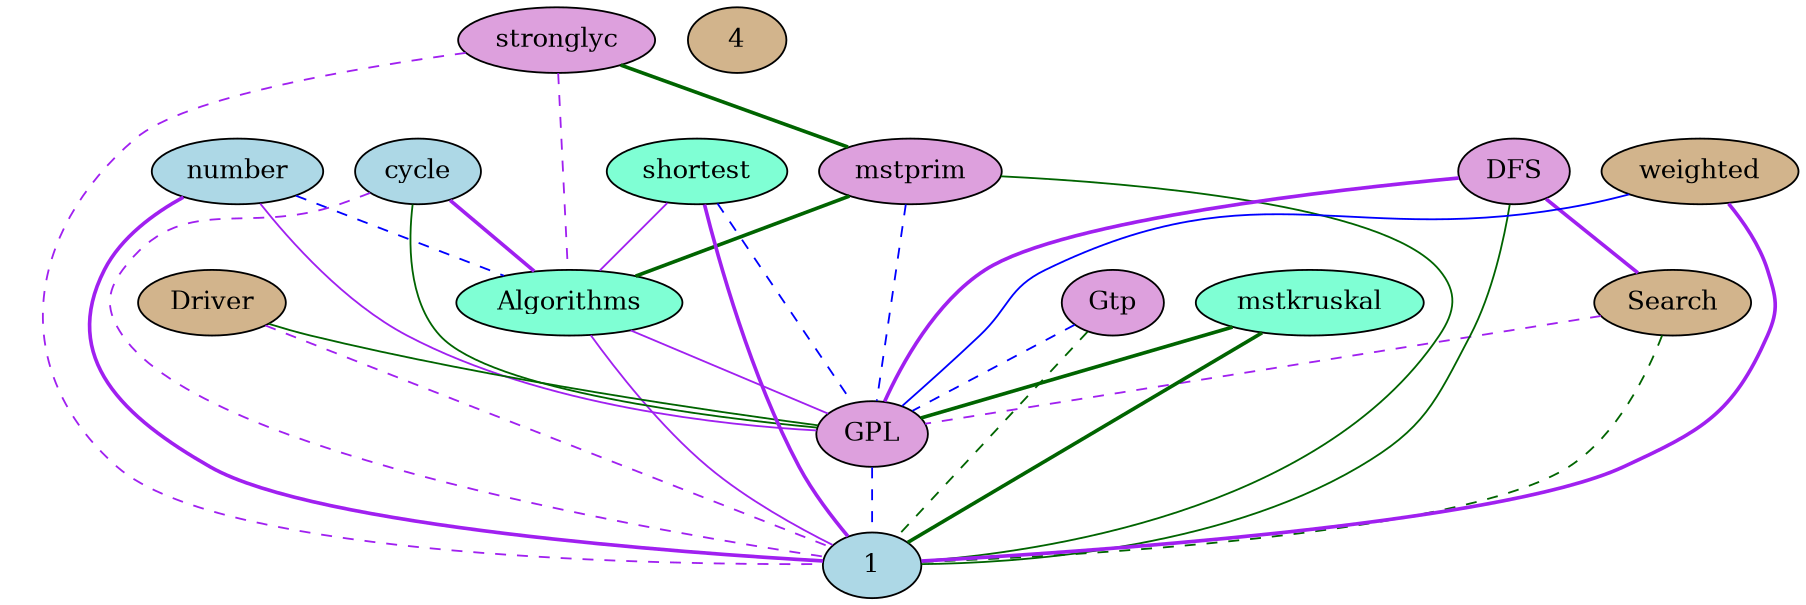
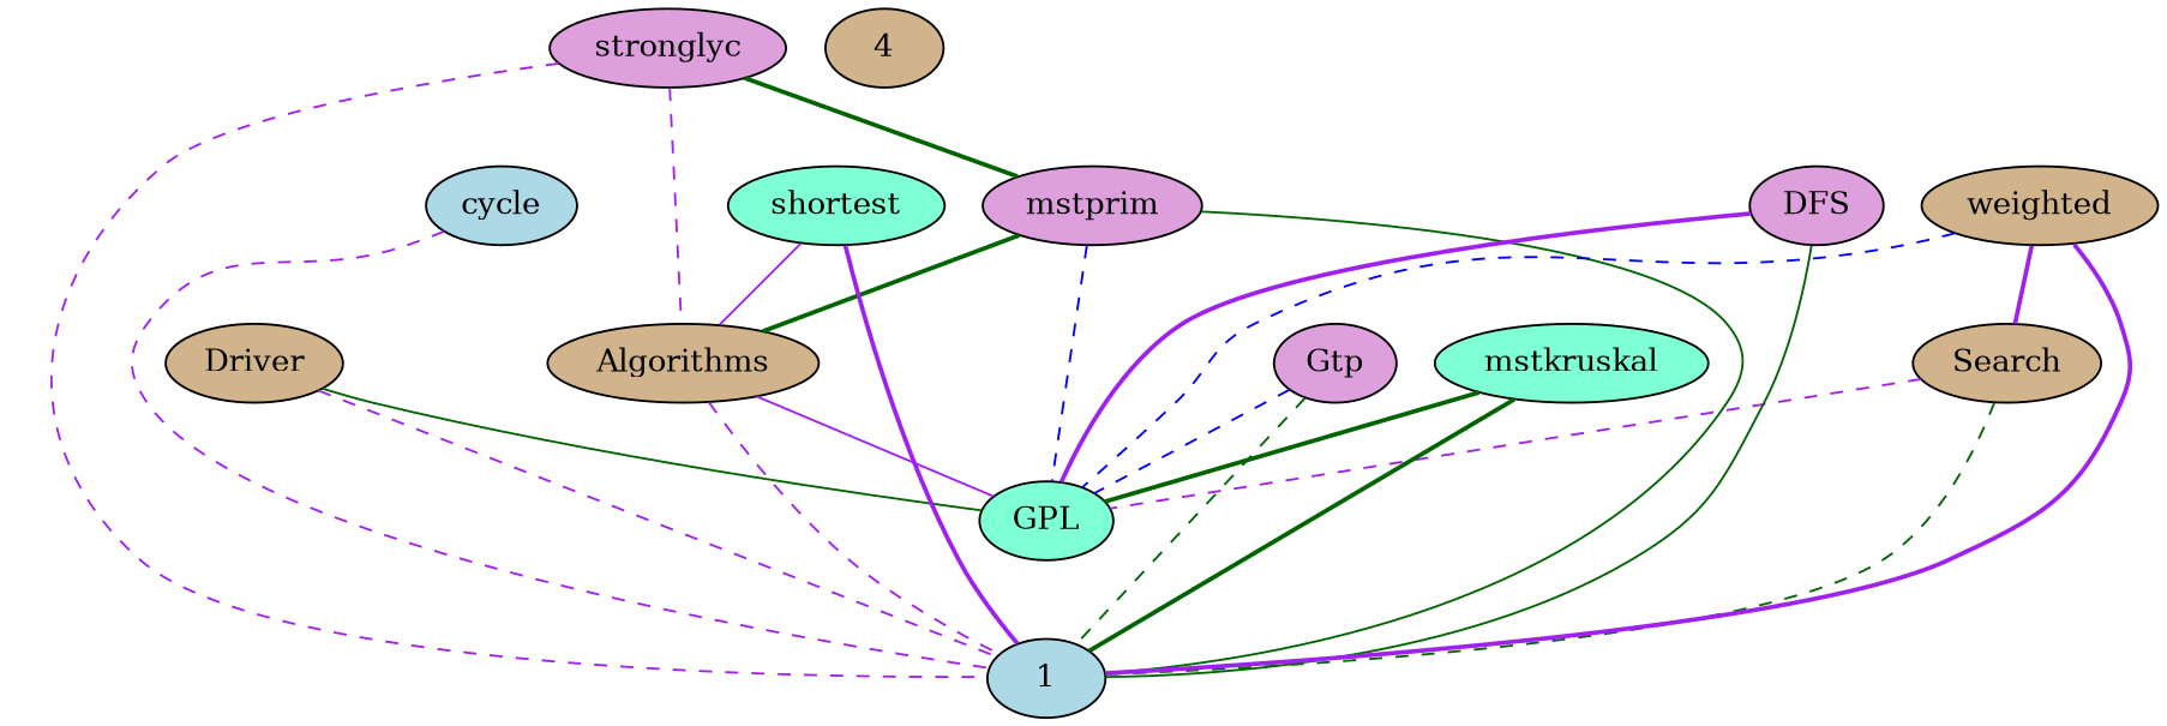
  graph {
    node [fillcolor=tan style=filled]
    edge [color=purple style=dashed]
-   GPL [fillcolor=plum]
-   Algorithms [fillcolor=aquamarine]
+   GPL [fillcolor=aquamarine]
+   Algorithms
    1 [fillcolor=lightblue]
-   number [fillcolor=lightblue]
    Search
    Driver
    mstprim [fillcolor=plum]
    DFS [fillcolor=plum]
    cycle [fillcolor=lightblue]
    weighted
    shortest [fillcolor=aquamarine]
    stronglyc [fillcolor=plum]
    n13 [label=4]
    Gtp [fillcolor=plum]
    mstkruskal [fillcolor=aquamarine]
-   GPL -- 1 [color=blue]
    Algorithms -- GPL [style=solid]
-   Algorithms -- 1 [style=solid]
-   number -- GPL [style=solid]
-   number -- Algorithms [color=blue]
-   number -- 1 [style=bold]
+   Algorithms -- 1
    Search -- GPL
    Search -- 1 [color=darkgreen]
    Driver -- GPL [color=darkgreen style=solid]
    Driver -- 1
    mstprim -- GPL [color=blue]
    mstprim -- Algorithms [color=darkgreen style=bold]
    mstprim -- 1 [color=darkgreen style=solid]
    DFS -- GPL [style=bold]
    DFS -- 1 [color=darkgreen style=solid]
-   DFS -- Search [style=bold]
-   cycle -- GPL [color=darkgreen style=solid]
-   cycle -- Algorithms [style=bold]
+   weighted -- Search [style=bold]
    cycle -- 1
-   weighted -- GPL [color=blue style=solid]
+   weighted -- GPL [color=blue]
    weighted -- 1 [style=bold]
-   shortest -- GPL [color=blue]
    shortest -- Algorithms [style=solid]
    shortest -- 1 [style=bold]
    stronglyc -- Algorithms
    stronglyc -- 1
    stronglyc -- mstprim [color=darkgreen style=bold]
    Gtp -- GPL [color=blue]
    Gtp -- 1 [color=darkgreen]
    mstkruskal -- GPL [color=darkgreen style=bold]
    mstkruskal -- 1 [color=darkgreen style=bold]
  }
